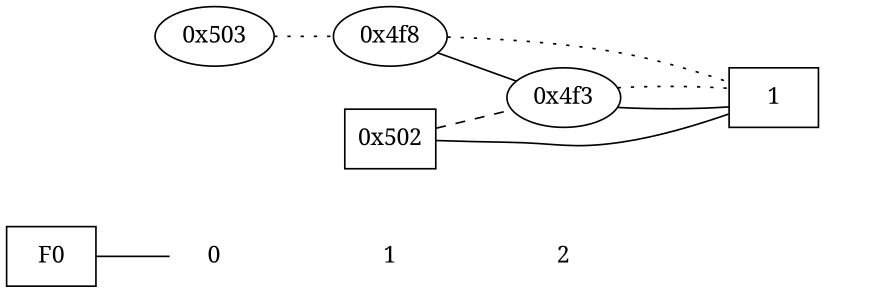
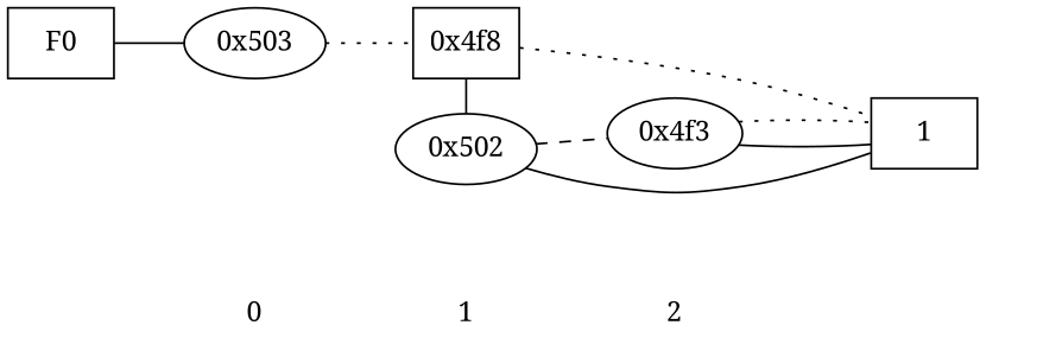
  digraph {
    fontname="Noto Serif"
    rankdir=LR
    node [fontname="Noto Serif"]
    edge [dir=none fontname="Noto Serif"]
    "CONST NODES" [shape=plaintext style=invis]
    " 0 " [shape=plaintext]
    " 1 " [shape=plaintext]
    " 2 " [shape=plaintext]
    F0 [shape=box]
    "0x503"
-   "0x4f8"
-   "0x502" [shape=box]
+   "0x4f8" [shape=box]
+   "0x502"
    "0x4f3"
    n10 [label=1 shape=box]
    subgraph sub_1 {
      "CONST NODES"
      " 0 "
      " 1 "
      " 2 "
    }
    subgraph sub_2 {
      rank=same
      F0
    }
    subgraph sub_3 {
      rank=same
      " 0 "
      "0x503"
    }
    subgraph sub_4 {
      rank=same
      " 1 "
      "0x4f8"
      "0x502"
    }
    subgraph sub_5 {
      rank=same
      " 2 "
      "0x4f3"
    }
    subgraph sub_6 {
      rank=same
      "CONST NODES"
      subgraph sub_7 {
        rank=same
        n10
      }
    }
    " 0 " -> " 1 " [style=invis]
    " 1 " -> " 2 " [style=invis]
    " 2 " -> "CONST NODES" [style=invis]
-   F0 -> " 0 " [style=solid]
+   F0 -> "0x503" [style=solid]
    "0x503" -> "0x4f8" [style=dotted]
-   "0x4f8" -> "0x4f3"
+   "0x4f8" -> "0x502"
    "0x4f8" -> n10 [style=dotted]
    "0x502" -> "0x4f3" [style=dashed]
    "0x502" -> n10
    "0x4f3" -> n10
    "0x4f3" -> n10 [style=dotted]
  }
